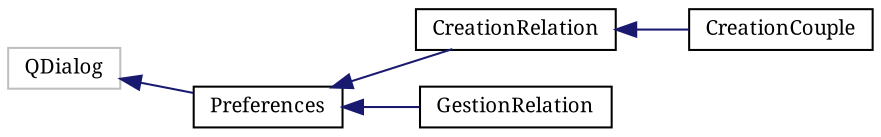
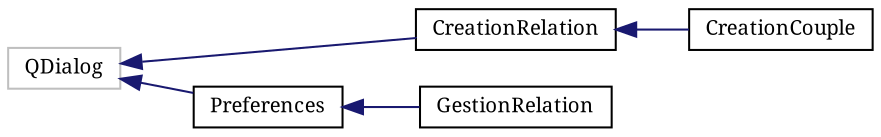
  digraph {
    fontname="Noto Serif"
    rankdir=LR
    node [color=black fillcolor=white fontname="Noto Serif" fontsize=10 shape=record style=filled]
    edge [color=midnightblue dir=back fontname="Noto Serif" fontsize=10 labelfontname=Helvetica labelfontsize=10 style=solid]
    n1 [color=grey75 height=0.2 label=QDialog width=0.4]
    n2 [height=0.2 label=CreationRelation width=0.4]
    n3 [height=0.2 label=Preferences width=0.4]
    n4 [height=0.2 label=CreationCouple width=0.4]
    n5 [height=0.2 label=GestionRelation width=0.4]
-   n3 -> n2
+   n1 -> n2
    n1 -> n3
    n2 -> n4
    n3 -> n5
  }
